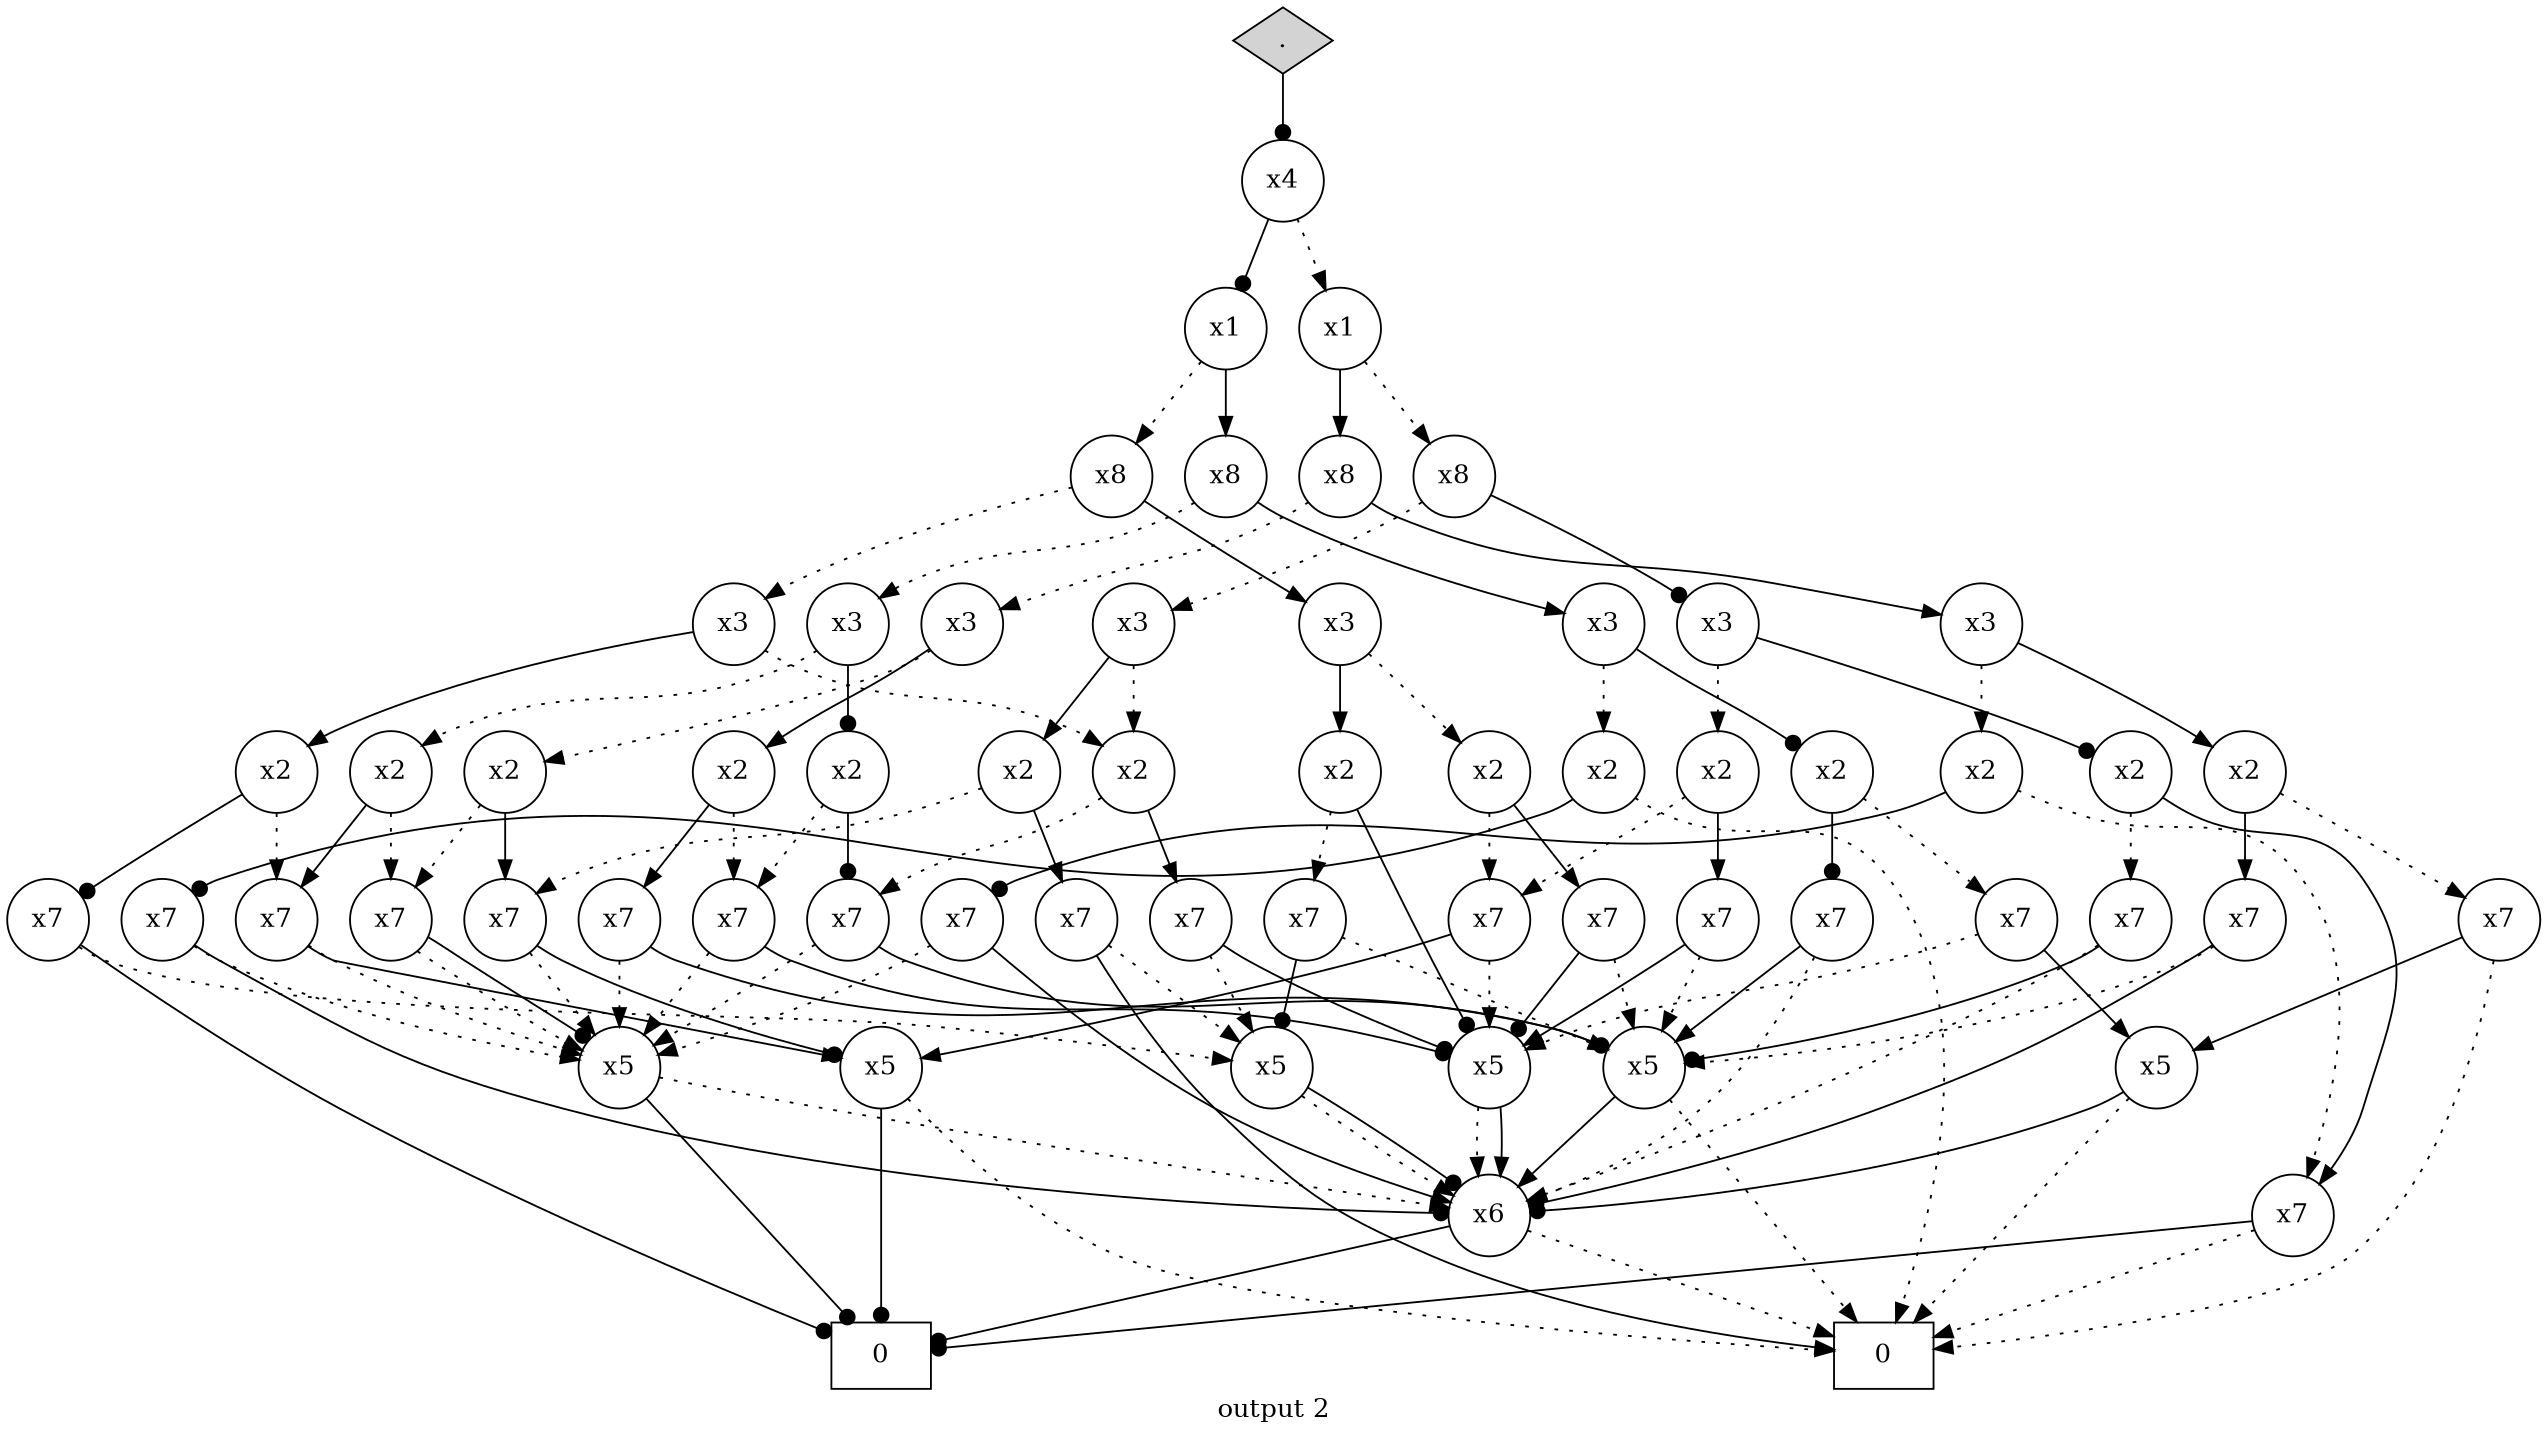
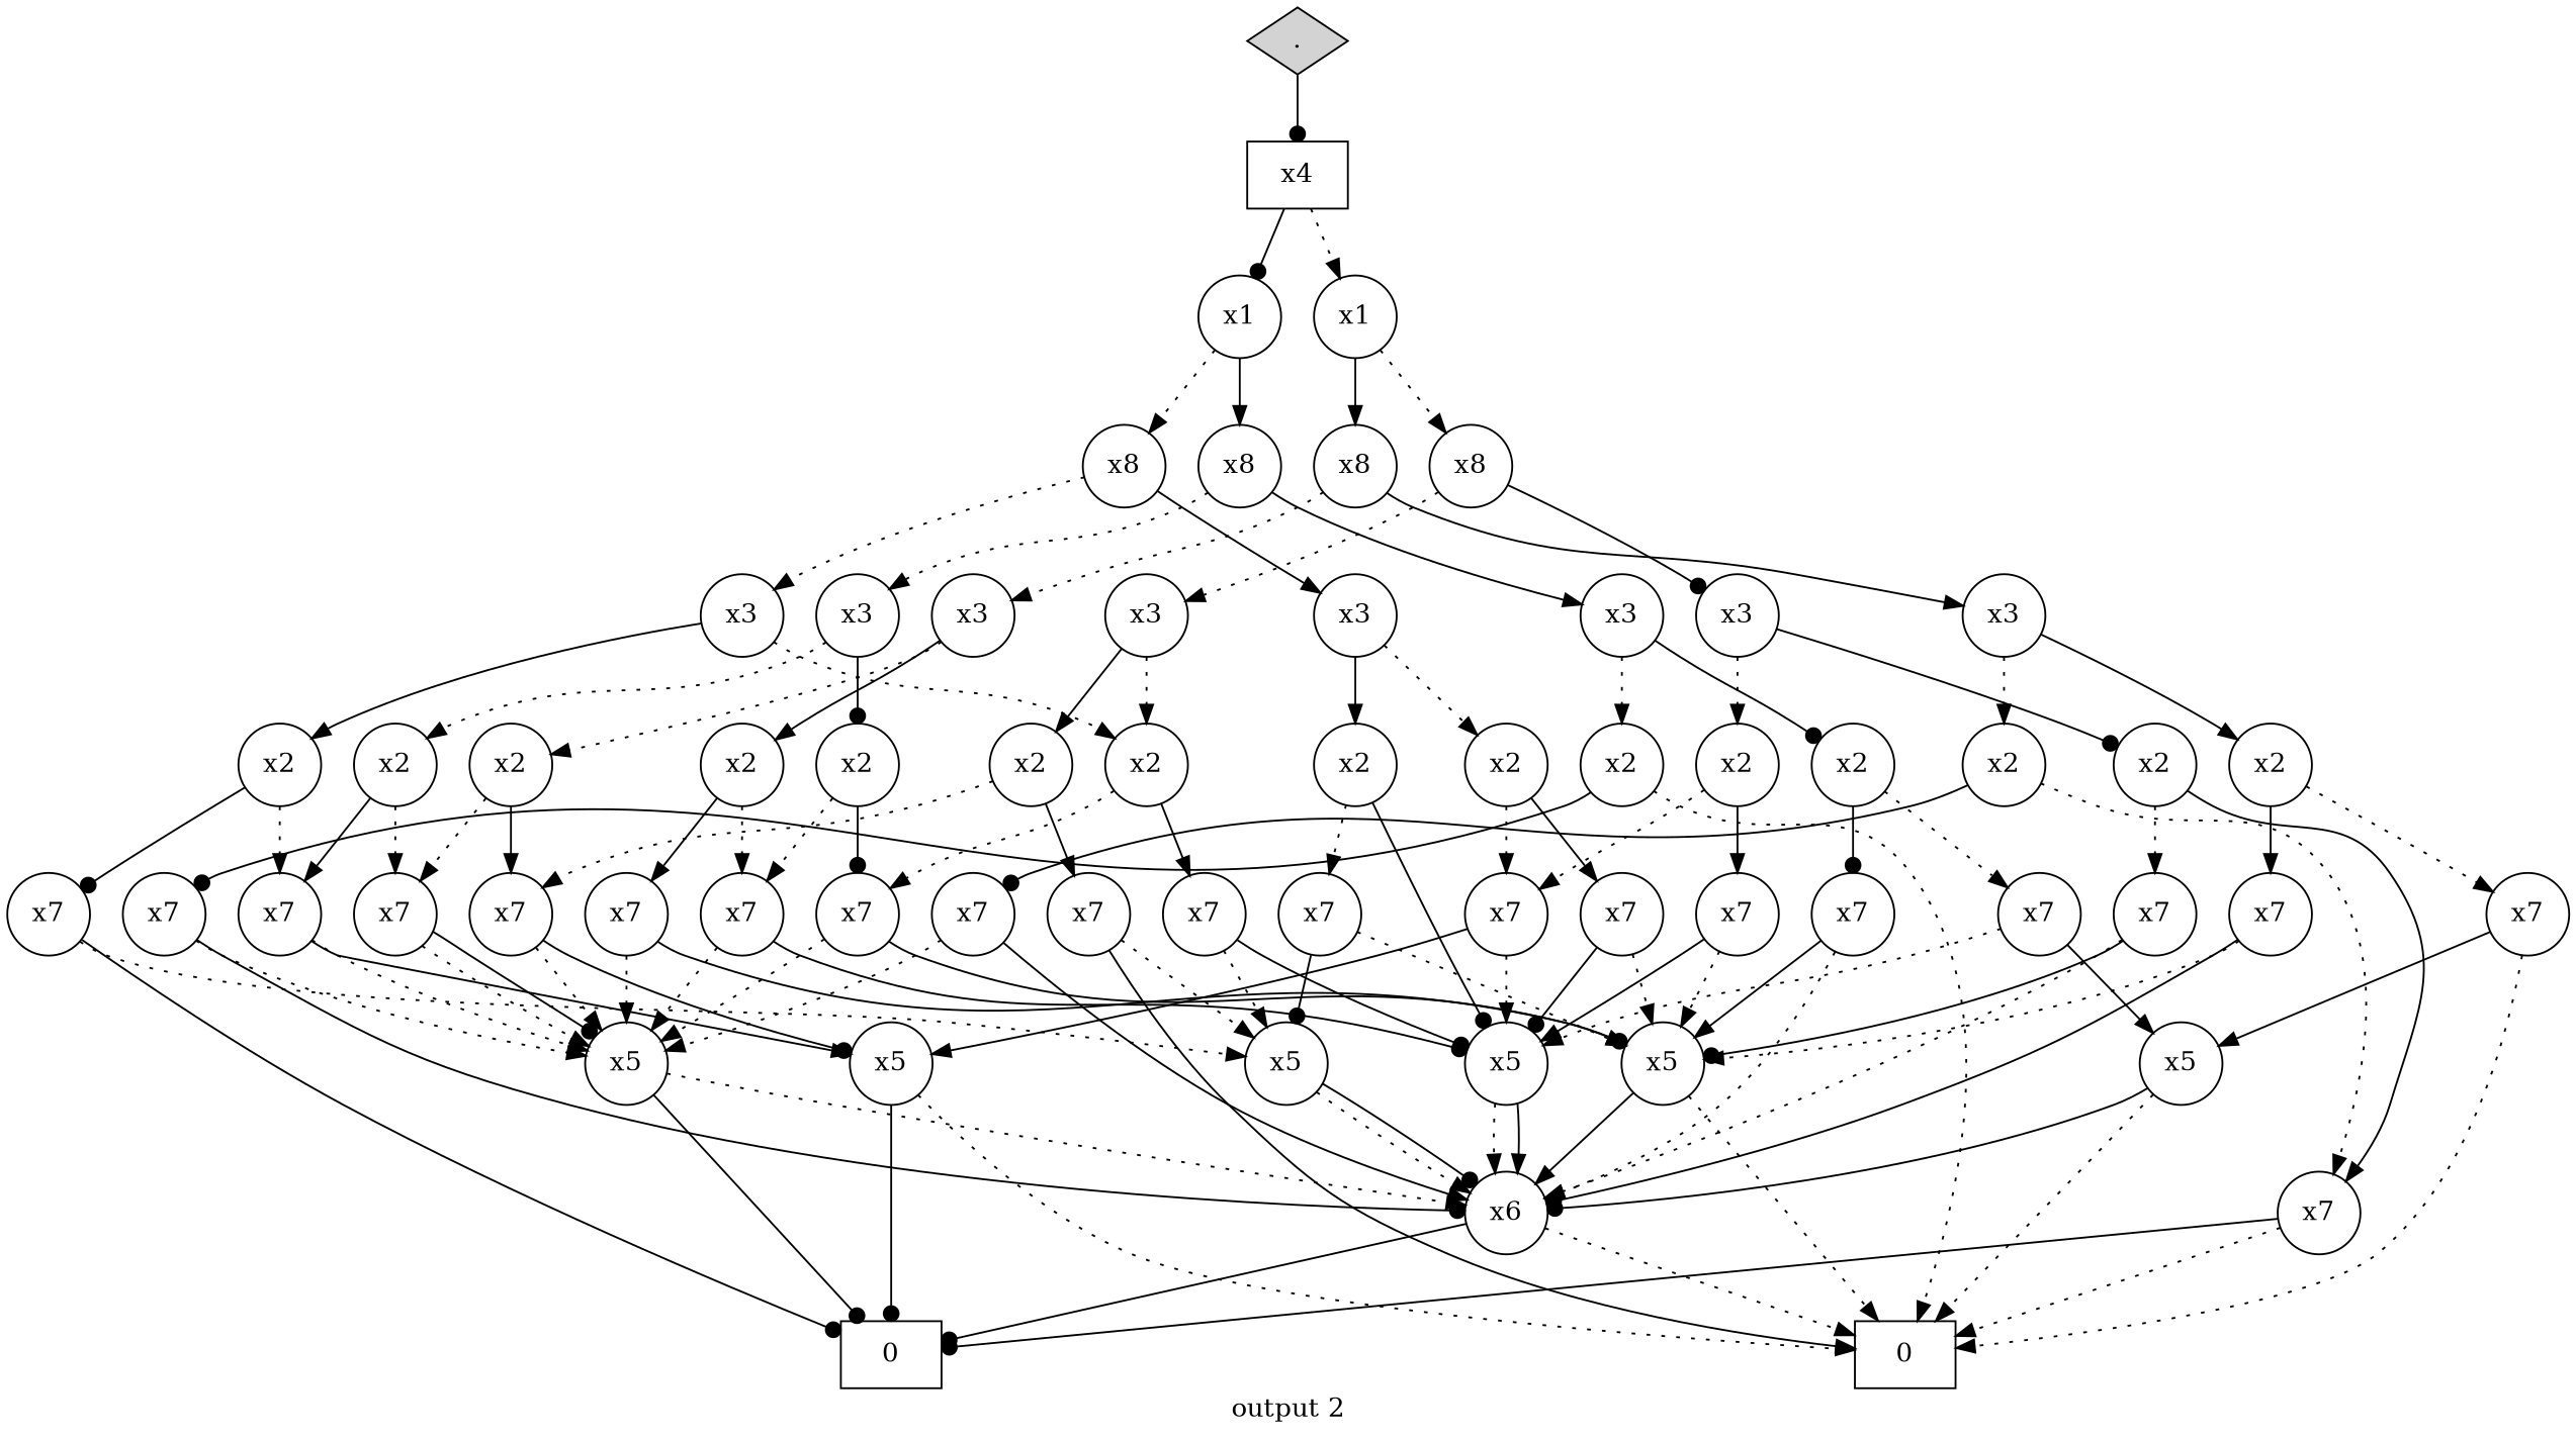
  digraph {
    label="output 2"
    node [shape=circle]
    edge [style=dotted]
    n1 [fillcolor=lightgrey label="." shape=diamond style=filled]
-   n2 [label=x4]
+   n2 [label=x4 shape=box]
    n3 [label=x1]
    n4 [label=x1]
    n5 [label=x8]
    n6 [label=x8]
    n7 [label=x3]
    n8 [label=x3]
    n9 [label=x2]
    n10 [label=x2]
    n11 [label=x7]
    n12 [label=x7]
    n13 [label=x5]
    n14 [label=x5]
    n15 [label=x6]
    n16 [label=0 shape=box]
    n17 [label=0 shape=box]
    n18 [label=x5]
    n19 [label=x5]
    n20 [label=x7]
    n21 [label=x7]
    n22 [label=x5]
    n23 [label=x2]
    n24 [label=x2]
    n25 [label=x7]
    n26 [label=x7]
    n27 [label=x7]
    n28 [label=x7]
    n29 [label=x3]
    n30 [label=x3]
    n31 [label=x2]
    n32 [label=x2]
    n33 [label=x7]
    n34 [label=x7]
    n35 [label=x7]
    n36 [label=x2]
    n37 [label=x2]
    n38 [label=x7]
    n39 [label=x7]
    n40 [label=x7]
    n41 [label=x5]
    n42 [label=x8]
    n43 [label=x8]
    n44 [label=x3]
    n45 [label=x3]
    n46 [label=x2]
    n47 [label=x7]
    n48 [label=x7]
    n49 [label=x2]
    n50 [label=x2]
    n51 [label=x7]
    n52 [label=x7]
    n53 [label=x3]
    n54 [label=x3]
    n55 [label=x2]
    n56 [label=x2]
    n57 [label=x2]
    n58 [label=x2]
    n59 [label=x7]
    n60 [label=x7]
    n61 [label=x7]
    n1 -> n2 [arrowhead=dot style=""]
    n2 -> n3
    n2 -> n4 [arrowhead=dot style=solid]
    n3 -> n5
    n3 -> n6 [style=solid]
    n4 -> n42
    n4 -> n43 [style=solid]
    n5 -> n7
    n5 -> n8 [arrowhead=dot style=solid]
    n6 -> n29
    n6 -> n30 [style=solid]
    n7 -> n9
    n7 -> n10 [style=solid]
    n8 -> n23
    n8 -> n24 [arrowhead=dot style=solid]
    n9 -> n11
    n9 -> n12 [style=solid]
    n10 -> n20
    n10 -> n21 [style=solid]
    n11 -> n13
    n11 -> n14 [style=solid]
    n12 -> n18
    n12 -> n19 [arrowhead=dot style=solid]
    n13 -> n15
    n13 -> n16 [arrowhead=dot style=solid]
    n14 -> n15 [style=solid]
    n14 -> n17
    n15 -> n16 [arrowhead=dot style=solid]
    n15 -> n17
    n18 -> n15
    n18 -> n15 [arrowhead=dot style=solid]
    n19 -> n15
    n19 -> n15 [style=solid]
    n20 -> n13
    n20 -> n22 [arrowhead=dot style=solid]
    n21 -> n17 [style=solid]
    n21 -> n18
    n22 -> n16 [arrowhead=dot style=solid]
    n22 -> n17
    n23 -> n25
    n23 -> n26 [style=solid]
    n24 -> n27
    n24 -> n28 [style=solid]
    n25 -> n19
    n25 -> n22 [style=solid]
    n26 -> n14
    n26 -> n19 [style=solid]
    n27 -> n14 [arrowhead=dot style=solid]
    n27 -> n15
    n28 -> n16 [arrowhead=dot style=solid]
    n28 -> n17
    n29 -> n31
    n29 -> n32 [style=solid]
    n30 -> n36
    n30 -> n37 [style=solid]
    n31 -> n20 [style=solid]
    n31 -> n33
    n32 -> n34
    n32 -> n35 [style=solid]
    n33 -> n13
    n33 -> n13 [arrowhead=dot style=solid]
    n34 -> n13
    n34 -> n19 [arrowhead=dot style=solid]
    n35 -> n13
    n35 -> n14 [arrowhead=dot style=solid]
    n36 -> n28
    n36 -> n38 [arrowhead=dot style=solid]
    n37 -> n39
    n37 -> n40 [style=solid]
    n38 -> n13
    n38 -> n15 [style=solid]
    n39 -> n17
    n39 -> n41 [style=solid]
    n40 -> n14
    n40 -> n15 [arrowhead=dot style=solid]
    n41 -> n15 [arrowhead=dot style=solid]
    n41 -> n17
    n42 -> n44
    n42 -> n45 [style=solid]
    n43 -> n53
    n43 -> n54 [style=solid]
    n44 -> n9
    n44 -> n46 [style=solid]
    n45 -> n49
    n45 -> n50 [style=solid]
    n46 -> n47
    n46 -> n48 [arrowhead=dot style=solid]
    n47 -> n13
    n47 -> n22 [style=solid]
    n48 -> n16 [arrowhead=dot style=solid]
    n48 -> n18
    n49 -> n25
    n49 -> n51 [style=solid]
    n50 -> n19 [arrowhead=dot style=solid]
    n50 -> n52
    n51 -> n14
    n51 -> n19 [arrowhead=dot style=solid]
    n52 -> n14
    n52 -> n18 [arrowhead=dot style=solid]
    n53 -> n55
    n53 -> n56 [arrowhead=dot style=solid]
    n54 -> n57
    n54 -> n58 [arrowhead=dot style=solid]
    n55 -> n33
    n55 -> n47 [style=solid]
    n56 -> n11 [arrowhead=dot style=solid]
    n56 -> n34
    n57 -> n17
    n57 -> n59 [arrowhead=dot style=solid]
    n58 -> n60
    n58 -> n61 [arrowhead=dot style=solid]
    n59 -> n13
    n59 -> n15 [arrowhead=dot style=solid]
    n60 -> n19
    n60 -> n41 [style=solid]
    n61 -> n14 [style=solid]
    n61 -> n15
  }
